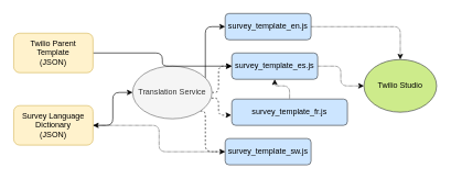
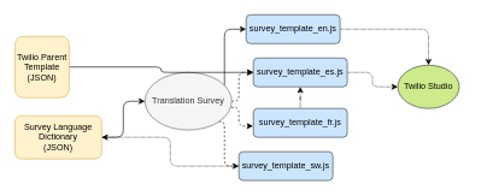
  <mxCell id="0" />
  <mxCell id="1" parent="0" />
  <mxCell id="2" style="edgeStyle=orthogonalEdgeStyle;rounded=1;orthogonalLoop=1;jettySize=auto;html=1;entryX=0;entryY=0.5;entryDx=0;entryDy=0;dashed=0;" edge="1" parent="1" source="6" target="12"><mxGeometry relative="1" as="geometry"><Array as="points"><mxPoint x="310" y="40" /></Array></mxGeometry></mxCell>
  <mxCell id="3" style="edgeStyle=orthogonalEdgeStyle;rounded=1;orthogonalLoop=1;jettySize=auto;html=1;entryX=-0.004;entryY=0.612;entryDx=0;entryDy=0;entryPerimeter=0;exitX=0.995;exitY=0.607;exitDx=0;exitDy=0;exitPerimeter=0;dashed=1;" edge="1" parent="1" source="6" target="16"><mxGeometry relative="1" as="geometry"><Array as="points"><mxPoint x="330" y="149" /><mxPoint x="330" y="174" /></Array></mxGeometry></mxCell>
  <mxCell id="4" style="edgeStyle=orthogonalEdgeStyle;rounded=1;orthogonalLoop=1;jettySize=auto;html=1;dashed=1;" edge="1" parent="1" source="6" target="14"><mxGeometry relative="1" as="geometry"><Array as="points"><mxPoint x="330" y="140" /><mxPoint x="330" y="100" /></Array></mxGeometry></mxCell>
  <mxCell id="5" style="edgeStyle=orthogonalEdgeStyle;rounded=1;orthogonalLoop=1;jettySize=auto;html=1;entryX=0;entryY=0.5;entryDx=0;entryDy=0;exitX=1;exitY=1;exitDx=0;exitDy=0;dashed=1;" edge="1" parent="1" source="6" target="18"><mxGeometry relative="1" as="geometry"><Array as="points"><mxPoint x="310" y="168" /><mxPoint x="310" y="230" /></Array></mxGeometry></mxCell>
- <mxCell id="6" value="Translation Service" style="ellipse;whiteSpace=wrap;html=1;fillColor=#f5f5f5;strokeColor=#666666;fontColor=#333333;" vertex="1" parent="1"><mxGeometry x="200" y="100" width="120" height="80" as="geometry" /></mxCell>
+ <mxCell id="6" value="Translation Survey" style="ellipse;whiteSpace=wrap;html=1;fillColor=#f5f5f5;strokeColor=#666666;fontColor=#333333;" vertex="1" parent="1"><mxGeometry x="200" y="100" width="120" height="80" as="geometry" /></mxCell>
  <mxCell id="7" style="edgeStyle=orthogonalEdgeStyle;rounded=1;orthogonalLoop=1;jettySize=auto;html=1;" edge="1" parent="1" source="8" target="14"><mxGeometry relative="1" as="geometry" /></mxCell>
- <mxCell id="8" value="Twilio Parent Template&lt;br&gt;(JSON)" style="rounded=1;whiteSpace=wrap;html=1;fillColor=#fff2cc;strokeColor=#d6b656;" vertex="1" parent="1"><mxGeometry x="20" y="50" width="120" height="60" as="geometry" /></mxCell>
+ <mxCell id="8" value="Twilio Parent Template&lt;br&gt;(JSON)" style="rounded=1;whiteSpace=wrap;html=1;fillColor=#fff2cc;strokeColor=#d6b656;" vertex="1" parent="1"><mxGeometry x="20" y="50" width="75" height="85" as="geometry" /></mxCell>
  <mxCell id="9" style="edgeStyle=orthogonalEdgeStyle;rounded=1;orthogonalLoop=1;jettySize=auto;html=1;" edge="1" parent="1" source="10" target="6"><mxGeometry relative="1" as="geometry" /></mxCell>
  <mxCell id="10" value="Survey Language Dictionary&lt;br&gt;(JSON)" style="rounded=1;whiteSpace=wrap;html=1;fillColor=#fff2cc;strokeColor=#d6b656;" vertex="1" parent="1"><mxGeometry x="20" y="160" width="120" height="60" as="geometry" /></mxCell>
  <mxCell id="11" style="edgeStyle=orthogonalEdgeStyle;rounded=1;orthogonalLoop=1;jettySize=auto;html=1;dashed=1;dashPattern=1 1;" edge="1" parent="1" source="12" target="19"><mxGeometry relative="1" as="geometry" /></mxCell>
  <mxCell id="12" value="survey_template_en.js" style="rounded=1;whiteSpace=wrap;html=1;fillColor=#cce5ff;strokeColor=#36393d;" vertex="1" parent="1"><mxGeometry x="340" y="20" width="130" height="40" as="geometry" /></mxCell>
  <mxCell id="13" style="edgeStyle=orthogonalEdgeStyle;rounded=1;orthogonalLoop=1;jettySize=auto;html=1;dashed=1;dashPattern=1 1;" edge="1" parent="1" source="14" target="19"><mxGeometry relative="1" as="geometry" /></mxCell>
  <mxCell id="14" value="survey_template_es.js" style="rounded=1;whiteSpace=wrap;html=1;fillColor=#cce5ff;strokeColor=#36393d;" vertex="1" parent="1"><mxGeometry x="350" y="80" width="130" height="40" as="geometry" /></mxCell>
  <mxCell id="15" style="edgeStyle=orthogonalEdgeStyle;rounded=1;orthogonalLoop=1;jettySize=auto;html=1;dashed=1;dashPattern=1 1;" edge="1" parent="1" source="16" target="14"><mxGeometry relative="1" as="geometry" /></mxCell>
- <mxCell id="16" value="survey_template_fr.js" style="rounded=1;whiteSpace=wrap;html=1;fillColor=#cce5ff;strokeColor=#36393d;" vertex="1" parent="1"><mxGeometry x="350" y="150" width="175" height="40" as="geometry" /></mxCell>
+ <mxCell id="16" value="survey_template_fr.js" style="rounded=1;whiteSpace=wrap;html=1;fillColor=#cce5ff;strokeColor=#36393d;" vertex="1" parent="1"><mxGeometry x="350" y="150" width="130" height="40" as="geometry" /></mxCell>
  <mxCell id="17" style="edgeStyle=orthogonalEdgeStyle;rounded=1;orthogonalLoop=1;jettySize=auto;html=1;dashed=1;dashPattern=1 1;" edge="1" parent="1" source="18" target="10"><mxGeometry relative="1" as="geometry" /></mxCell>
- <mxCell id="18" value="survey_template_sw.js" style="rounded=1;whiteSpace=wrap;html=1;fillColor=#cce5ff;strokeColor=#36393d;" vertex="1" parent="1"><mxGeometry x="340" y="210" width="130" height="40" as="geometry" /></mxCell>
- <mxCell id="19" value="Twilio Studio" style="ellipse;whiteSpace=wrap;html=1;fillColor=#cdeb8b;strokeColor=#36393d;" vertex="1" parent="1"><mxGeometry x="550" y="90" width="110" height="80" as="geometry" /></mxCell>
+ <mxCell id="18" value="survey_template_sw.js" style="rounded=1;whiteSpace=wrap;html=1;fillColor=#cce5ff;strokeColor=#36393d;" vertex="1" parent="1"><mxGeometry x="330" y="210" width="130" height="40" as="geometry" /></mxCell>
+ <mxCell id="19" value="Twilio Studio" style="ellipse;whiteSpace=wrap;html=1;fillColor=#cdeb8b;strokeColor=#36393d;" vertex="1" parent="1"><mxGeometry x="550" y="90" width="85" height="60" as="geometry" /></mxCell>
